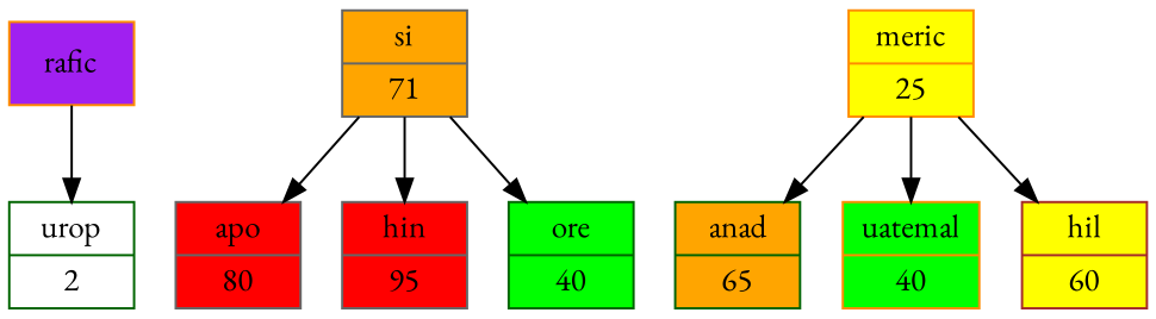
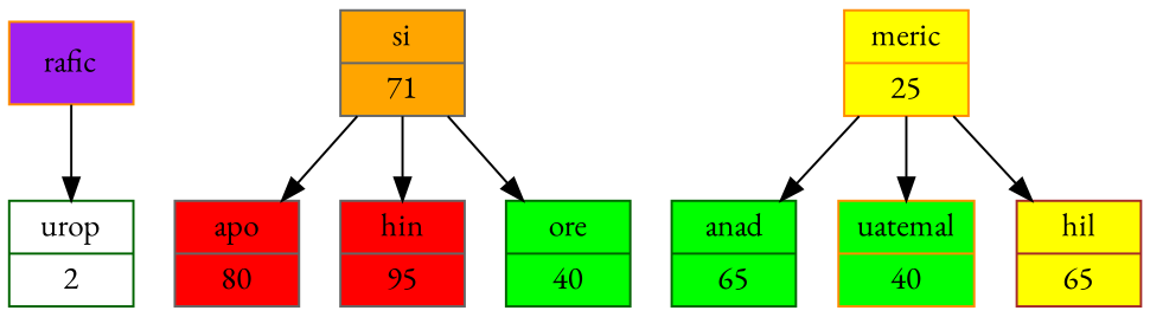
  digraph {
    fontname="EB Garamond"
    rankdir=TB
    node [color=darkorange fillcolor=orange fontname="EB Garamond" shape=record style=filled]
    edge [fontname="EB Garamond"]
    rafic [Label="{rafic}" fillcolor=purple shape=box]
    n2 [color=darkgreen fillcolor=white label="{urop|2}"]
    n3 [color=gray40 label="{si|71}"]
    n4 [color=gray40 fillcolor=red label="{apo|80}"]
    n5 [color=gray40 fillcolor=red label="{hin|95}"]
    n6 [color=darkgreen fillcolor=green label="{ore|40}"]
    n7 [fillcolor=yellow label="{meric|25}"]
-   n8 [color=darkgreen label="{anad|65}"]
+   n8 [color=darkgreen fillcolor=green label="{anad|65}"]
    n9 [fillcolor=green label="{uatemal|40}"]
-   n10 [color=brown fillcolor=yellow label="{hil|60}"]
+   n10 [color=brown fillcolor=yellow label="{hil|65}"]
    rafic -> n2
    n3 -> n4
    n3 -> n5
    n3 -> n6
    n7 -> n8
    n7 -> n9
    n7 -> n10
  }
